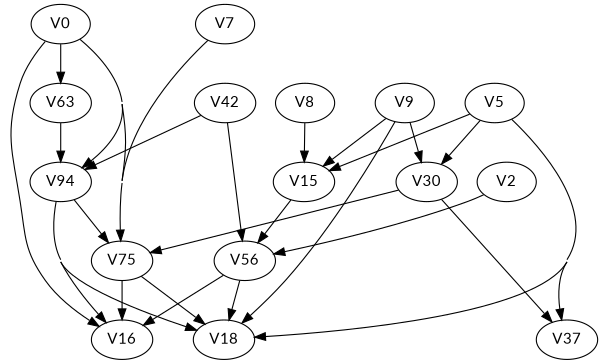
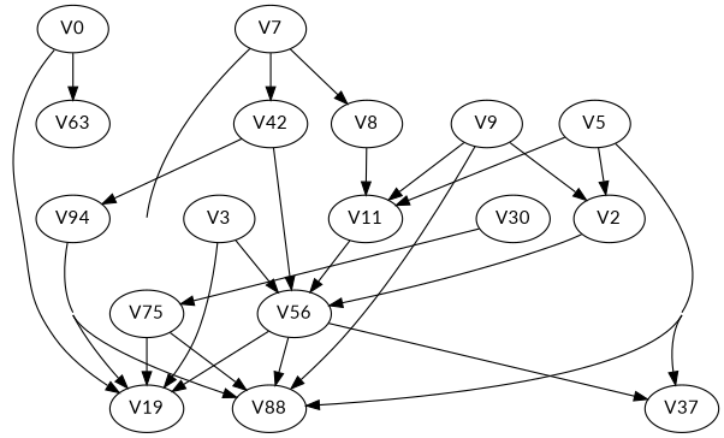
  strict digraph {
    concentrate=True
    fontname=Lato
    node [fontname=Lato]
    edge [fontname=Lato]
    n1 [label=V63]
    V0
    n3 [label=V94]
    n4 [label=V75]
-   V19 [label=V16]
-   V18
+   V19
+   V18 [label=V88]
    V8
-   V11 [label=V15]
+   V11
    n9 [label=V56]
    V2
    n11 [label=V37]
+   V3
    V5
    n14 [label=V30]
    V7
    n16 [label=V42]
    V9
-   n1 -> n3
    V0 -> n1
-   V0 -> n3
-   V0 -> n4
    V0 -> V19
-   n3 -> n4
    n3 -> V19
    n3 -> V18
    n4 -> V19
    n4 -> V18
    V8 -> V11
    V11 -> n9
    n9 -> V19
    n9 -> V18
-   n14 -> n11
+   n9 -> n11
    V2 -> n9
+   V3 -> V19
+   V3 -> n9
    V5 -> V18
    V5 -> V11
    V5 -> n11
-   V5 -> n14
+   V5 -> V2
    n14 -> n4
    V7 -> n4
+   V7 -> V8
+   V7 -> n16
    n16 -> n3
    n16 -> n9
    V9 -> V18
    V9 -> V11
-   V9 -> n14
+   V9 -> V2
  }
